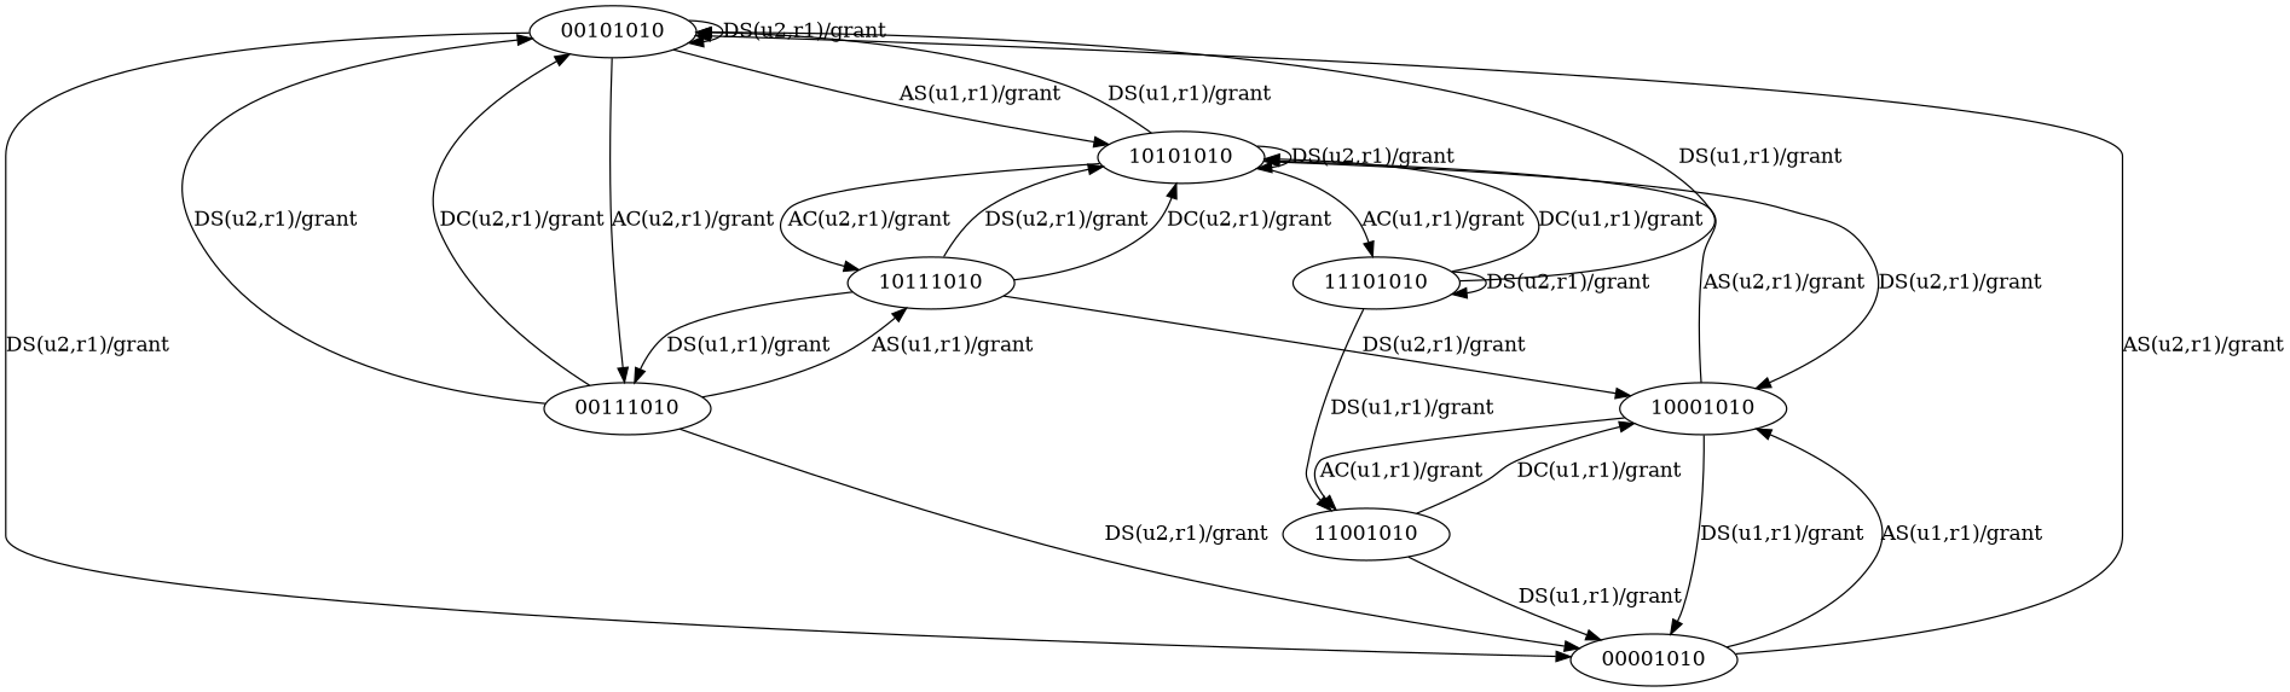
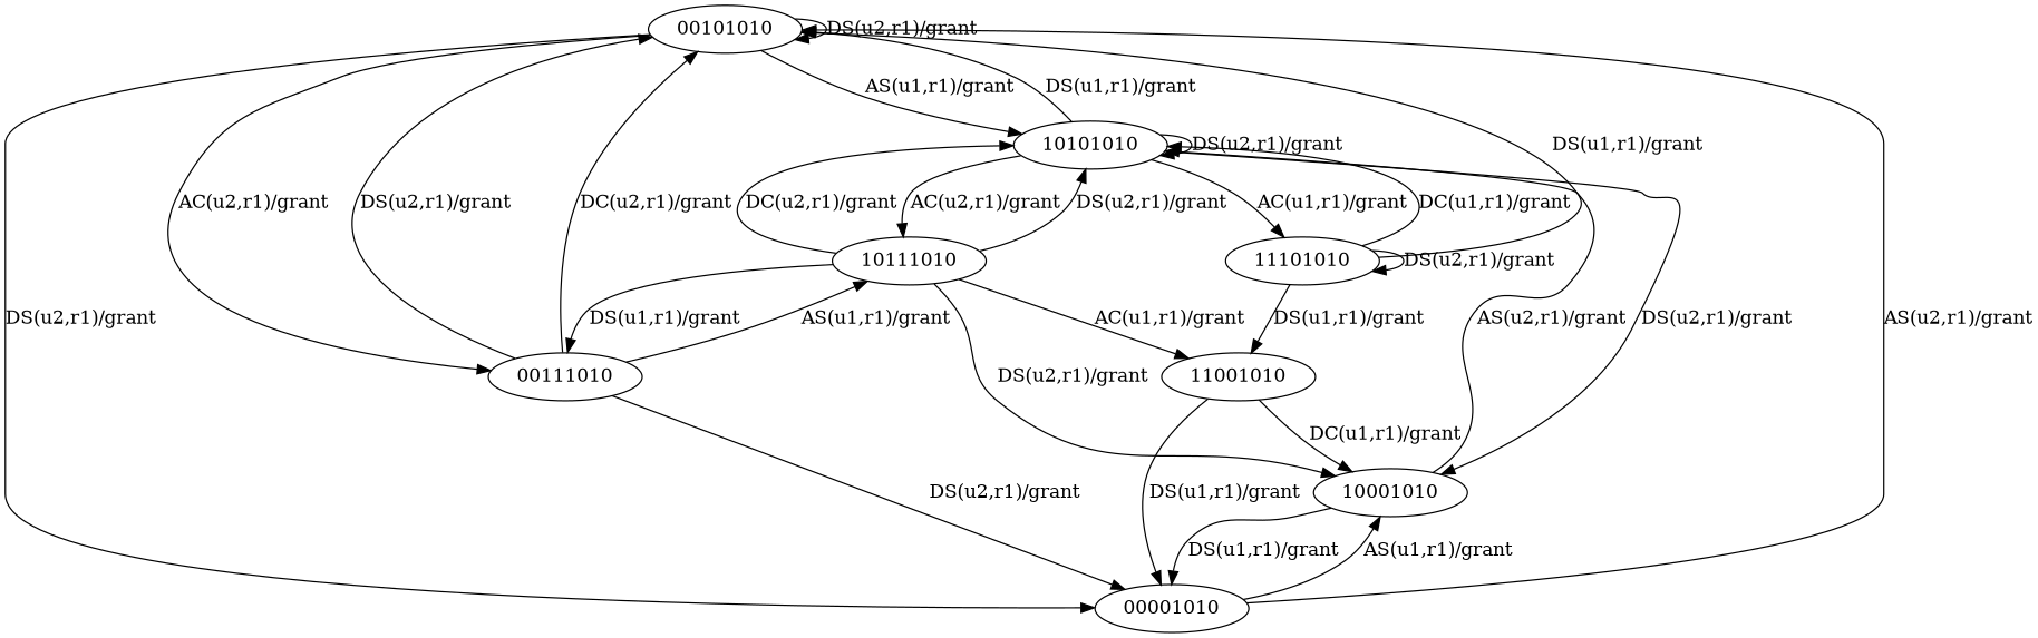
  digraph {
    00101010
    10101010
    00111010
    00001010
    11101010
    10111010
    10001010
    11001010
    00101010 -> 00101010 [label="DS(u2,r1)/grant"]
    00101010 -> 10101010 [label="AS(u1,r1)/grant"]
    00101010 -> 00111010 [label="AC(u2,r1)/grant"]
    00101010 -> 00001010 [label="DS(u2,r1)/grant"]
    10101010 -> 00101010 [label="DS(u1,r1)/grant"]
    10101010 -> 10101010 [label="DS(u2,r1)/grant"]
    10101010 -> 11101010 [label="AC(u1,r1)/grant"]
    10101010 -> 10111010 [label="AC(u2,r1)/grant"]
    10101010 -> 10001010 [label="DS(u2,r1)/grant"]
    00111010 -> 00101010 [label="DS(u2,r1)/grant"]
    00111010 -> 00101010 [label="DC(u2,r1)/grant"]
    00111010 -> 00001010 [label="DS(u2,r1)/grant"]
    00111010 -> 10111010 [label="AS(u1,r1)/grant"]
    00001010 -> 00101010 [label="AS(u2,r1)/grant"]
    00001010 -> 10001010 [label="AS(u1,r1)/grant"]
    11101010 -> 00101010 [label="DS(u1,r1)/grant"]
    11101010 -> 10101010 [label="DC(u1,r1)/grant"]
    11101010 -> 11101010 [label="DS(u2,r1)/grant"]
    11101010 -> 11001010 [label="DS(u1,r1)/grant"]
    10111010 -> 10101010 [label="DS(u2,r1)/grant"]
    10111010 -> 10101010 [label="DC(u2,r1)/grant"]
    10111010 -> 00111010 [label="DS(u1,r1)/grant"]
    10111010 -> 10001010 [label="DS(u2,r1)/grant"]
    10001010 -> 10101010 [label="AS(u2,r1)/grant"]
    10001010 -> 00001010 [label="DS(u1,r1)/grant"]
-   10001010 -> 11001010 [label="AC(u1,r1)/grant"]
+   10111010 -> 11001010 [label="AC(u1,r1)/grant"]
    11001010 -> 00001010 [label="DS(u1,r1)/grant"]
    11001010 -> 10001010 [label="DC(u1,r1)/grant"]
  }
